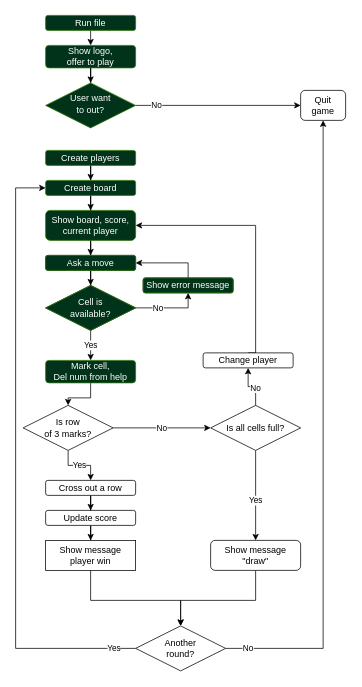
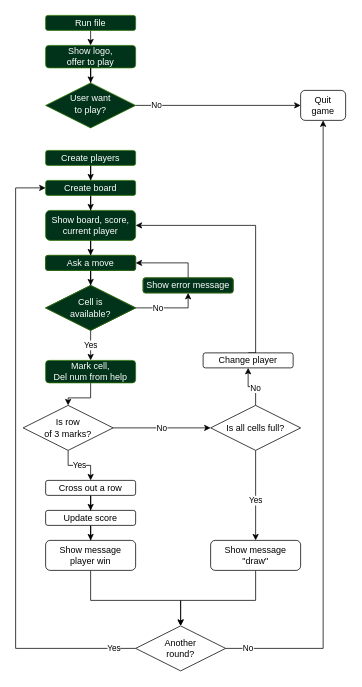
  <mxCell id="0" />
  <mxCell id="1" parent="0" />
  <mxCell id="2" value="" style="edgeStyle=orthogonalEdgeStyle;rounded=0;orthogonalLoop=1;jettySize=auto;html=1;entryX=0.5;entryY=0;entryDx=0;entryDy=0;exitX=0.5;exitY=1;exitDx=0;exitDy=0;" parent="1" source="8" target="4" edge="1"><mxGeometry relative="1" as="geometry" /></mxCell>
  <mxCell id="3" value="" style="edgeStyle=orthogonalEdgeStyle;rounded=0;orthogonalLoop=1;jettySize=auto;html=1;" parent="1" source="4" target="6" edge="1"><mxGeometry relative="1" as="geometry" /></mxCell>
  <mxCell id="4" value="Show logo,&lt;br&gt;offer to play" style="rounded=1;whiteSpace=wrap;html=1;fontSize=12;glass=0;strokeWidth=1;shadow=0;strokeColor=#2D7600;fontColor=#ffffff;fillColor=#00331A;" parent="1" vertex="1"><mxGeometry x="60" y="60" width="120" height="30" as="geometry" /></mxCell>
  <mxCell id="5" value="No" style="edgeStyle=orthogonalEdgeStyle;rounded=0;orthogonalLoop=1;jettySize=auto;html=1;" parent="1" source="6" target="7" edge="1"><mxGeometry x="-0.75" relative="1" as="geometry"><mxPoint as="offset" /></mxGeometry></mxCell>
- <mxCell id="6" value="User want &lt;br&gt;to out?" style="rhombus;whiteSpace=wrap;html=1;shadow=0;fontFamily=Helvetica;fontSize=12;align=center;strokeWidth=1;spacing=6;spacingTop=-4;strokeColor=#2D7600;fontColor=#ffffff;fillColor=#00331A;" parent="1" vertex="1"><mxGeometry x="60" y="110" width="120" height="60" as="geometry" /></mxCell>
+ <mxCell id="6" value="User want &lt;br&gt;to play?" style="rhombus;whiteSpace=wrap;html=1;shadow=0;fontFamily=Helvetica;fontSize=12;align=center;strokeWidth=1;spacing=6;spacingTop=-4;strokeColor=#2D7600;fontColor=#ffffff;fillColor=#00331A;" parent="1" vertex="1"><mxGeometry x="60" y="110" width="120" height="60" as="geometry" /></mxCell>
  <mxCell id="7" value="Quit &lt;br&gt;game" style="rounded=1;whiteSpace=wrap;html=1;fontSize=12;glass=0;strokeWidth=1;shadow=0;" parent="1" vertex="1"><mxGeometry x="400" y="120" width="60" height="40" as="geometry" /></mxCell>
  <mxCell id="8" value="Run file" style="whiteSpace=wrap;html=1;rounded=1;shadow=0;strokeWidth=1;glass=0;strokeColor=#2D7600;fontColor=#ffffff;fillColor=#00331A;" parent="1" vertex="1"><mxGeometry x="60" y="20" width="120" height="20" as="geometry" /></mxCell>
  <mxCell id="9" style="edgeStyle=orthogonalEdgeStyle;rounded=0;orthogonalLoop=1;jettySize=auto;html=1;entryX=0.5;entryY=0;entryDx=0;entryDy=0;" parent="1" source="10" target="20" edge="1"><mxGeometry relative="1" as="geometry" /></mxCell>
  <mxCell id="10" value="Show board, score,&lt;br&gt;current player" style="rounded=1;whiteSpace=wrap;html=1;shadow=0;strokeColor=#2D7600;fontColor=#ffffff;fillColor=#00331A;" parent="1" vertex="1"><mxGeometry x="60" y="280" width="120" height="40" as="geometry" /></mxCell>
  <mxCell id="11" style="edgeStyle=orthogonalEdgeStyle;rounded=0;orthogonalLoop=1;jettySize=auto;html=1;entryX=0.5;entryY=0;entryDx=0;entryDy=0;" parent="1" source="12" target="39" edge="1"><mxGeometry relative="1" as="geometry" /></mxCell>
  <mxCell id="12" value="Create players" style="rounded=1;whiteSpace=wrap;html=1;strokeColor=#2D7600;fontColor=#ffffff;fillColor=#00331A;" parent="1" vertex="1"><mxGeometry x="60" y="200" width="120" height="20" as="geometry" /></mxCell>
  <mxCell id="13" value="No" style="edgeStyle=orthogonalEdgeStyle;rounded=0;orthogonalLoop=1;jettySize=auto;html=1;entryX=0;entryY=0.5;entryDx=0;entryDy=0;" parent="1" source="15" target="18" edge="1"><mxGeometry relative="1" as="geometry"><mxPoint x="220" y="570" as="targetPoint" /></mxGeometry></mxCell>
  <mxCell id="14" value="Yes" style="edgeStyle=orthogonalEdgeStyle;rounded=0;orthogonalLoop=1;jettySize=auto;html=1;" edge="1" parent="1" source="15" target="45"><mxGeometry relative="1" as="geometry" /></mxCell>
  <mxCell id="15" value="Is row&lt;br&gt;of 3 marks?" style="rhombus;whiteSpace=wrap;html=1;" parent="1" vertex="1"><mxGeometry x="30" y="540" width="120" height="60" as="geometry" /></mxCell>
  <mxCell id="16" value="No" style="edgeStyle=orthogonalEdgeStyle;rounded=0;orthogonalLoop=1;jettySize=auto;html=1;entryX=0.5;entryY=1;entryDx=0;entryDy=0;" parent="1" source="18" target="40" edge="1"><mxGeometry x="-0.231" relative="1" as="geometry"><mxPoint x="340" y="540" as="targetPoint" /><Array as="points" /><mxPoint as="offset" /></mxGeometry></mxCell>
  <mxCell id="17" value="Yes" style="edgeStyle=orthogonalEdgeStyle;rounded=0;orthogonalLoop=1;jettySize=auto;html=1;" parent="1" source="18" target="32" edge="1"><mxGeometry x="0.111" relative="1" as="geometry"><mxPoint as="offset" /></mxGeometry></mxCell>
  <mxCell id="18" value="Is all cells full?" style="rhombus;whiteSpace=wrap;html=1;" parent="1" vertex="1"><mxGeometry x="280" y="540" width="120" height="60" as="geometry" /></mxCell>
  <mxCell id="19" value="" style="edgeStyle=orthogonalEdgeStyle;rounded=0;orthogonalLoop=1;jettySize=auto;html=1;" parent="1" source="20" target="23" edge="1"><mxGeometry relative="1" as="geometry" /></mxCell>
  <mxCell id="20" value="Ask a move" style="whiteSpace=wrap;html=1;rounded=1;" parent="1" vertex="1"><mxGeometry x="60" y="340" width="120" height="20" as="geometry" /></mxCell>
  <mxCell id="21" value="No" style="edgeStyle=orthogonalEdgeStyle;rounded=0;orthogonalLoop=1;jettySize=auto;html=1;entryX=0.5;entryY=1;entryDx=0;entryDy=0;" parent="1" source="23" target="25" edge="1"><mxGeometry x="-0.333" relative="1" as="geometry"><mxPoint as="offset" /></mxGeometry></mxCell>
  <mxCell id="22" value="Yes" style="edgeStyle=orthogonalEdgeStyle;rounded=0;orthogonalLoop=1;jettySize=auto;html=1;entryX=0.5;entryY=0;entryDx=0;entryDy=0;" parent="1" source="23" target="28" edge="1"><mxGeometry relative="1" as="geometry"><mxPoint x="120" y="660" as="targetPoint" /><mxPoint as="offset" /></mxGeometry></mxCell>
  <mxCell id="23" value="Cell is &lt;br&gt;available?" style="rhombus;whiteSpace=wrap;html=1;" parent="1" vertex="1"><mxGeometry x="60" y="380" width="120" height="60" as="geometry" /></mxCell>
  <mxCell id="24" value="" style="edgeStyle=orthogonalEdgeStyle;rounded=0;orthogonalLoop=1;jettySize=auto;html=1;entryX=1;entryY=0.5;entryDx=0;entryDy=0;" parent="1" source="25" target="20" edge="1"><mxGeometry relative="1" as="geometry"><mxPoint x="-20" y="300" as="targetPoint" /><Array as="points"><mxPoint x="250" y="350" /></Array></mxGeometry></mxCell>
  <mxCell id="25" value="Show error message" style="whiteSpace=wrap;html=1;rounded=1;" parent="1" vertex="1"><mxGeometry x="190" y="370" width="120" height="20" as="geometry" /></mxCell>
  <mxCell id="26" value="" style="edgeStyle=orthogonalEdgeStyle;rounded=0;orthogonalLoop=1;jettySize=auto;html=1;entryX=1;entryY=0.5;entryDx=0;entryDy=0;exitX=0.5;exitY=0;exitDx=0;exitDy=0;" parent="1" source="40" target="10" edge="1"><mxGeometry relative="1" as="geometry"><mxPoint x="280" y="380" as="targetPoint" /><mxPoint x="340" y="520" as="sourcePoint" /><Array as="points"><mxPoint x="340" y="300" /></Array></mxGeometry></mxCell>
  <mxCell id="27" style="edgeStyle=orthogonalEdgeStyle;rounded=0;orthogonalLoop=1;jettySize=auto;html=1;entryX=0.5;entryY=0;entryDx=0;entryDy=0;" parent="1" source="28" target="15" edge="1"><mxGeometry relative="1" as="geometry" /></mxCell>
  <mxCell id="28" value="Mark cell,&lt;br&gt;Del num from help" style="rounded=1;whiteSpace=wrap;html=1;strokeColor=#2D7600;fontColor=#ffffff;fillColor=#00331A;" parent="1" vertex="1"><mxGeometry x="60" y="480" width="120" height="30" as="geometry" /></mxCell>
  <mxCell id="29" value="" style="edgeStyle=orthogonalEdgeStyle;rounded=0;orthogonalLoop=1;jettySize=auto;html=1;" parent="1" source="30" target="37" edge="1"><mxGeometry relative="1" as="geometry" /></mxCell>
  <mxCell id="30" value="Update score" style="whiteSpace=wrap;html=1;rounded=1;" parent="1" vertex="1"><mxGeometry x="60" y="680" width="120" height="20" as="geometry" /></mxCell>
  <mxCell id="31" style="edgeStyle=orthogonalEdgeStyle;rounded=0;orthogonalLoop=1;jettySize=auto;html=1;entryX=0.5;entryY=0;entryDx=0;entryDy=0;" parent="1" source="32" target="35" edge="1"><mxGeometry relative="1" as="geometry"><Array as="points"><mxPoint x="340" y="800" /><mxPoint x="240" y="800" /></Array></mxGeometry></mxCell>
  <mxCell id="32" value="Show message&lt;br&gt;&quot;draw&quot;" style="whiteSpace=wrap;html=1;rounded=1;" parent="1" vertex="1"><mxGeometry x="280" y="720" width="120" height="40" as="geometry" /></mxCell>
  <mxCell id="33" value="No" style="edgeStyle=orthogonalEdgeStyle;rounded=0;orthogonalLoop=1;jettySize=auto;html=1;" parent="1" source="35" target="7" edge="1"><mxGeometry x="-0.929" relative="1" as="geometry"><mxPoint as="offset" /></mxGeometry></mxCell>
  <mxCell id="34" value="Yes" style="edgeStyle=orthogonalEdgeStyle;rounded=0;orthogonalLoop=1;jettySize=auto;html=1;exitX=0;exitY=0.5;exitDx=0;exitDy=0;entryX=0;entryY=0.5;entryDx=0;entryDy=0;" parent="1" source="35" target="39" edge="1"><mxGeometry x="-0.928" relative="1" as="geometry"><Array as="points"><mxPoint x="20" y="864" /><mxPoint x="20" y="250" /></Array><mxPoint x="20" y="250" as="targetPoint" /><mxPoint as="offset" /></mxGeometry></mxCell>
  <mxCell id="35" value="Another &lt;br&gt;round?" style="rhombus;whiteSpace=wrap;html=1;" parent="1" vertex="1"><mxGeometry x="180" y="834" width="120" height="60" as="geometry" /></mxCell>
  <mxCell id="36" style="edgeStyle=orthogonalEdgeStyle;rounded=0;orthogonalLoop=1;jettySize=auto;html=1;" parent="1" source="37" target="35" edge="1"><mxGeometry relative="1" as="geometry"><Array as="points"><mxPoint x="120" y="800" /><mxPoint x="240" y="800" /></Array></mxGeometry></mxCell>
- <mxCell id="37" value="Show message&lt;br&gt;player win" style="whiteSpace=wrap;html=1;rounded=0;" parent="1" vertex="1"><mxGeometry x="60" y="720" width="120" height="40" as="geometry" /></mxCell>
+ <mxCell id="37" value="Show message&lt;br&gt;player win" style="whiteSpace=wrap;html=1;rounded=1;" parent="1" vertex="1"><mxGeometry x="60" y="720" width="120" height="40" as="geometry" /></mxCell>
  <mxCell id="38" style="edgeStyle=orthogonalEdgeStyle;rounded=0;orthogonalLoop=1;jettySize=auto;html=1;entryX=0.5;entryY=0;entryDx=0;entryDy=0;" parent="1" source="39" target="10" edge="1"><mxGeometry relative="1" as="geometry" /></mxCell>
  <mxCell id="39" value="Create board" style="rounded=1;whiteSpace=wrap;html=1;strokeColor=#2D7600;fontColor=#ffffff;fillColor=#00331A;" parent="1" vertex="1"><mxGeometry x="60" y="240" width="120" height="20" as="geometry" /></mxCell>
  <mxCell id="40" value="Change player" style="whiteSpace=wrap;html=1;rounded=1;" parent="1" vertex="1"><mxGeometry x="270" y="470" width="120" height="20" as="geometry" /></mxCell>
  <mxCell id="41" value="Ask a move" style="whiteSpace=wrap;html=1;rounded=1;strokeColor=#2D7600;fontColor=#ffffff;fillColor=#00331A;" parent="1" vertex="1"><mxGeometry x="60" y="340" width="120" height="20" as="geometry" /></mxCell>
  <mxCell id="42" value="Cell is &lt;br&gt;available?" style="rhombus;whiteSpace=wrap;html=1;strokeColor=#2D7600;fontColor=#ffffff;fillColor=#00331A;" parent="1" vertex="1"><mxGeometry x="60" y="380" width="120" height="60" as="geometry" /></mxCell>
  <mxCell id="43" value="Show error message" style="whiteSpace=wrap;html=1;rounded=1;strokeColor=#2D7600;fontColor=#ffffff;fillColor=#00331A;" parent="1" vertex="1"><mxGeometry x="190" y="370" width="120" height="20" as="geometry" /></mxCell>
  <mxCell id="44" style="edgeStyle=orthogonalEdgeStyle;rounded=0;orthogonalLoop=1;jettySize=auto;html=1;entryX=0.5;entryY=0;entryDx=0;entryDy=0;" edge="1" parent="1" source="45" target="30"><mxGeometry relative="1" as="geometry" /></mxCell>
  <mxCell id="45" value="Cross out a row" style="whiteSpace=wrap;html=1;rounded=1;" vertex="1" parent="1"><mxGeometry x="60" y="640" width="120" height="20" as="geometry" /></mxCell>
